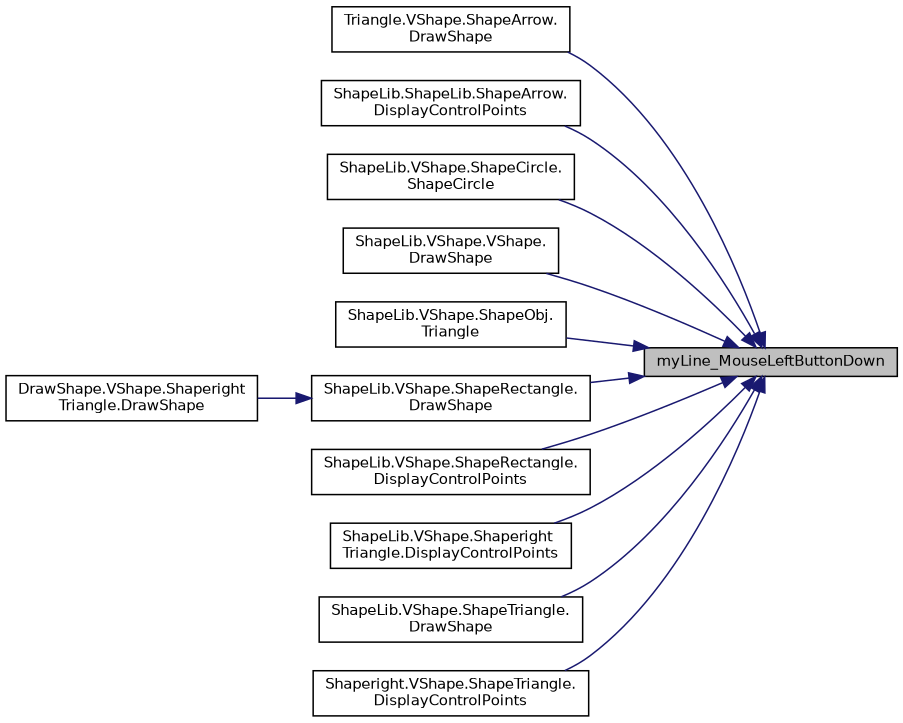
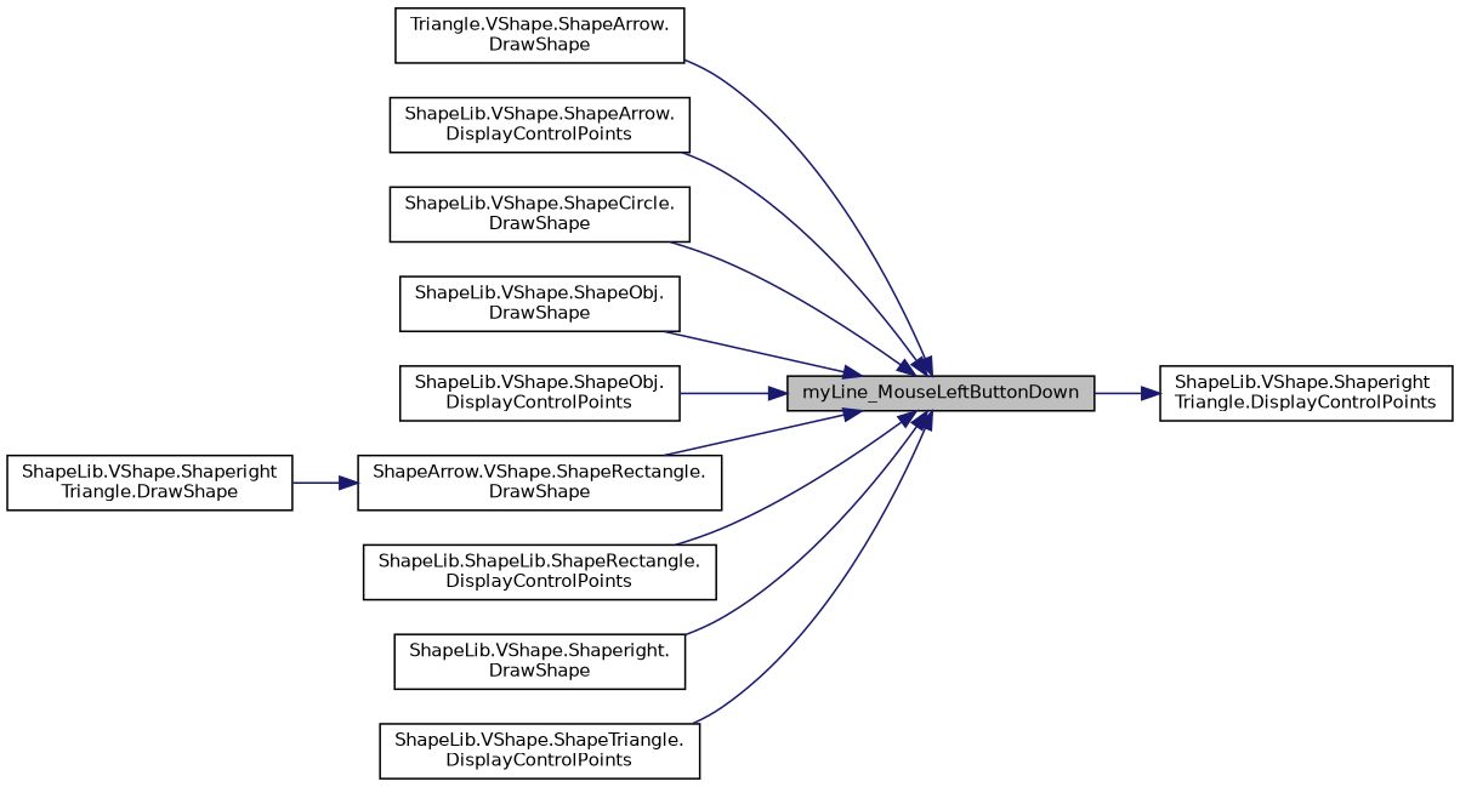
  digraph {
    rankdir=RL
    node [color=black fillcolor=white fontname=Helvetica fontsize=10 shape=record style=filled]
    edge [color=midnightblue dir=back fontname=Helvetica fontsize=10 labelfontname=Helvetica labelfontsize=10 style=solid]
    n1 [fillcolor=grey75 fontcolor=black height=0.2 label=myLine_MouseLeftButtonDown width=0.4]
    n2 [height=0.2 label="Triangle.VShape.ShapeArrow.\lDrawShape" width=0.4]
-   n3 [height=0.2 label="ShapeLib.ShapeLib.ShapeArrow.\lDisplayControlPoints" width=0.4]
-   n4 [height=0.2 label="ShapeLib.VShape.ShapeCircle.\lShapeCircle" width=0.4]
-   n5 [height=0.2 label="ShapeLib.VShape.VShape.\lDrawShape" width=0.4]
-   n6 [height=0.2 label="ShapeLib.VShape.ShapeObj.\lTriangle" width=0.4]
-   n7 [height=0.2 label="ShapeLib.VShape.ShapeRectangle.\lDrawShape" width=0.4]
-   n8 [height=0.2 label="ShapeLib.VShape.ShapeRectangle.\lDisplayControlPoints" width=0.4]
+   n3 [height=0.2 label="ShapeLib.VShape.ShapeArrow.\lDisplayControlPoints" width=0.4]
+   n4 [height=0.2 label="ShapeLib.VShape.ShapeCircle.\lDrawShape" width=0.4]
+   n5 [height=0.2 label="ShapeLib.VShape.ShapeObj.\lDrawShape" width=0.4]
+   n6 [height=0.2 label="ShapeLib.VShape.ShapeObj.\lDisplayControlPoints" width=0.4]
+   n7 [height=0.2 label="ShapeArrow.VShape.ShapeRectangle.\lDrawShape" width=0.4]
+   n8 [height=0.2 label="ShapeLib.ShapeLib.ShapeRectangle.\lDisplayControlPoints" width=0.4]
    n9 [height=0.2 label="ShapeLib.VShape.Shaperight\lTriangle.DisplayControlPoints" width=0.4]
-   n10 [height=0.2 label="ShapeLib.VShape.ShapeTriangle.\lDrawShape" width=0.4]
-   n11 [height=0.2 label="Shaperight.VShape.ShapeTriangle.\lDisplayControlPoints" width=0.4]
-   n12 [height=0.2 label="DrawShape.VShape.Shaperight\lTriangle.DrawShape" width=0.4]
+   n10 [height=0.2 label="ShapeLib.VShape.Shaperight.\lDrawShape" width=0.4]
+   n11 [height=0.2 label="ShapeLib.VShape.ShapeTriangle.\lDisplayControlPoints" width=0.4]
+   n12 [height=0.2 label="ShapeLib.VShape.Shaperight\lTriangle.DrawShape" width=0.4]
    n1 -> n2
    n1 -> n3
    n1 -> n4
    n1 -> n5
    n1 -> n6
    n1 -> n7
    n1 -> n8
-   n1 -> n9
+   n9 -> n1
    n1 -> n10
    n1 -> n11
    n7 -> n12
  }
